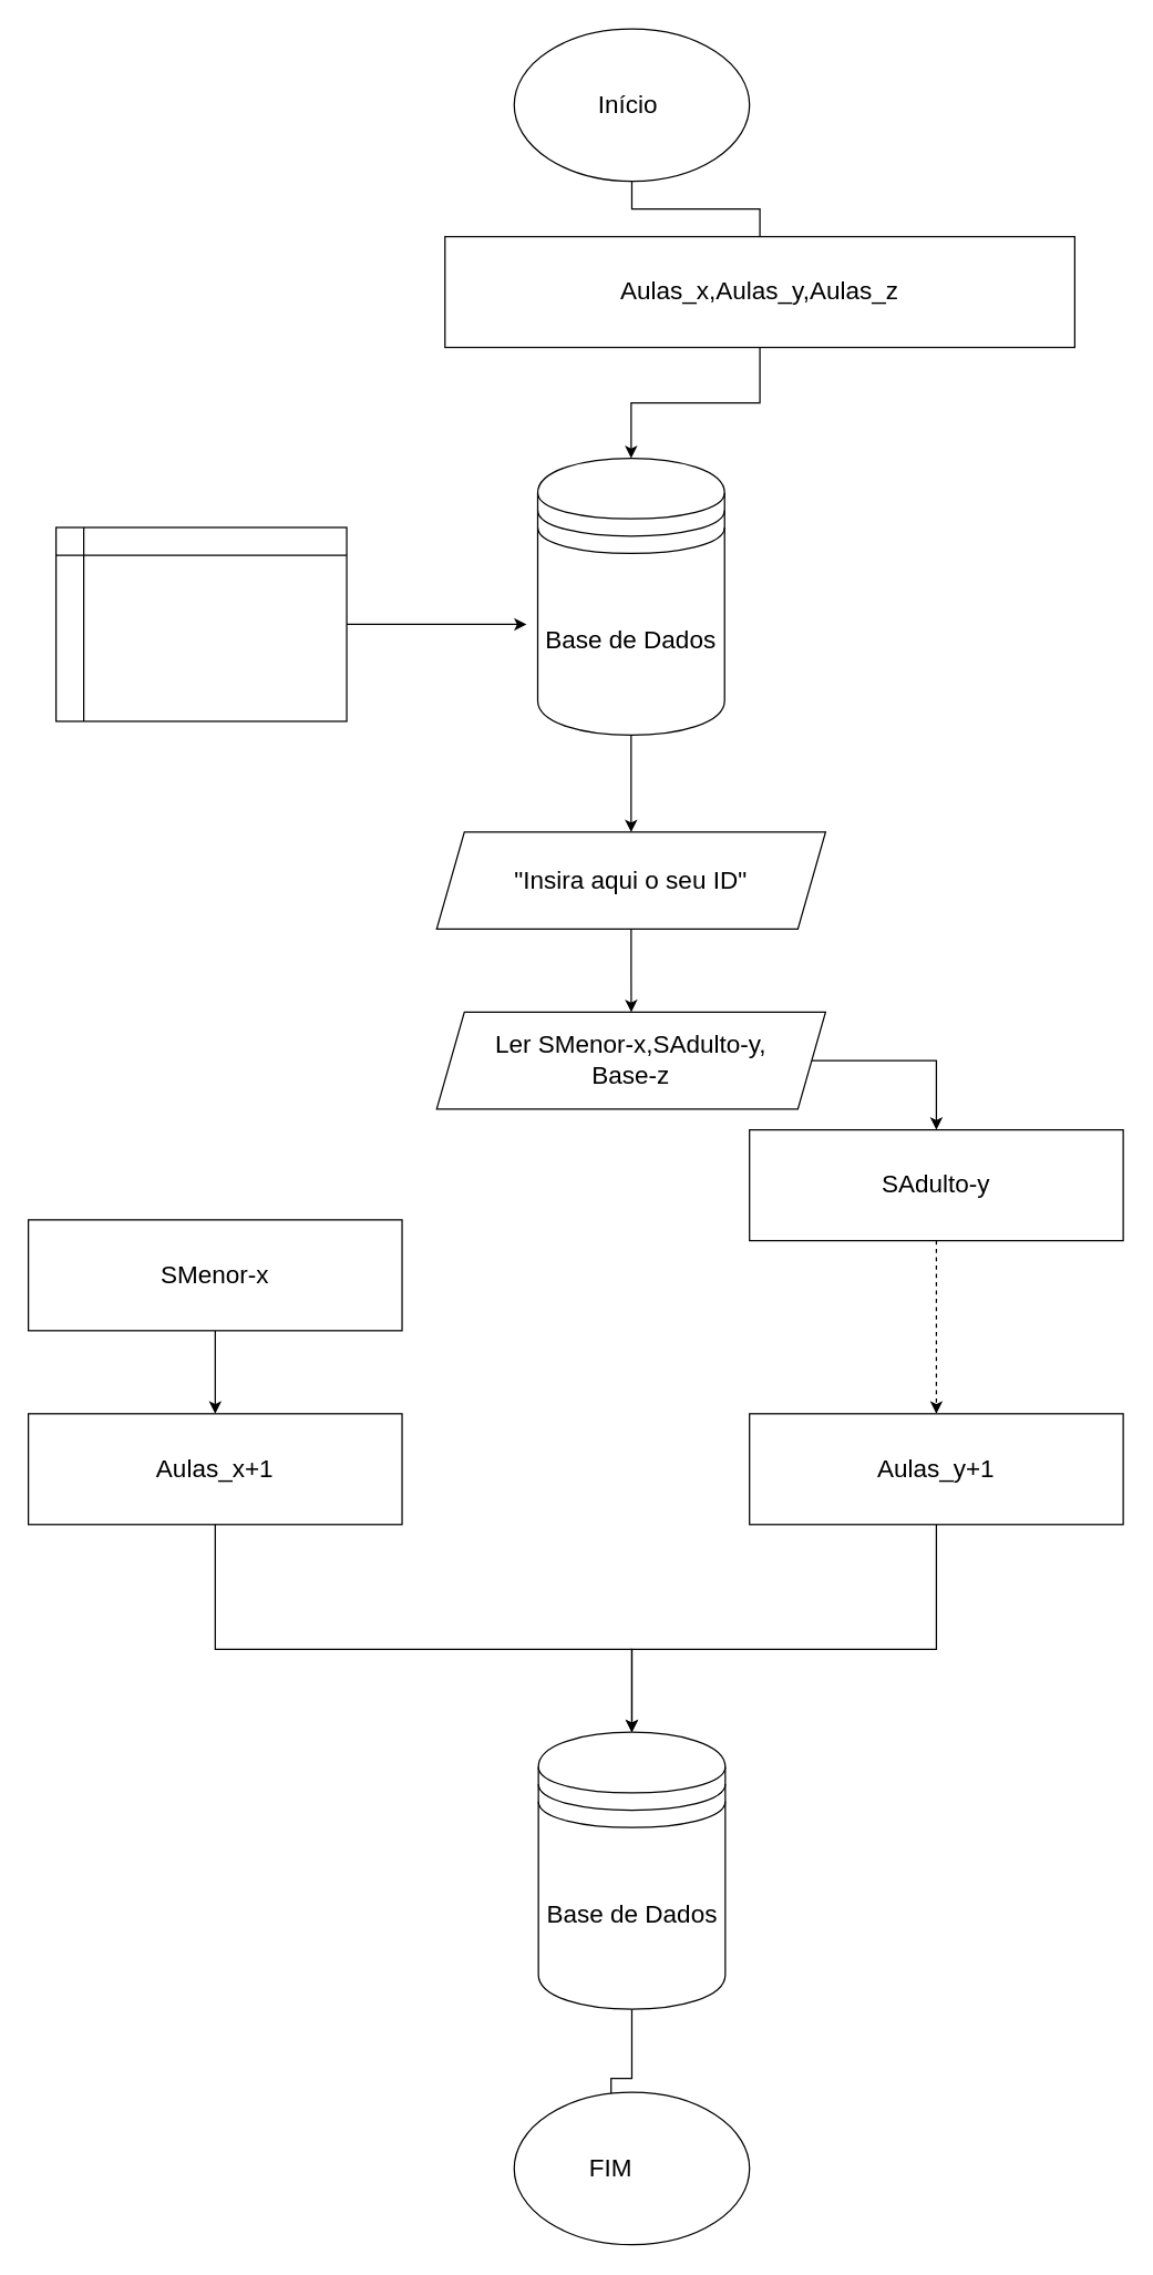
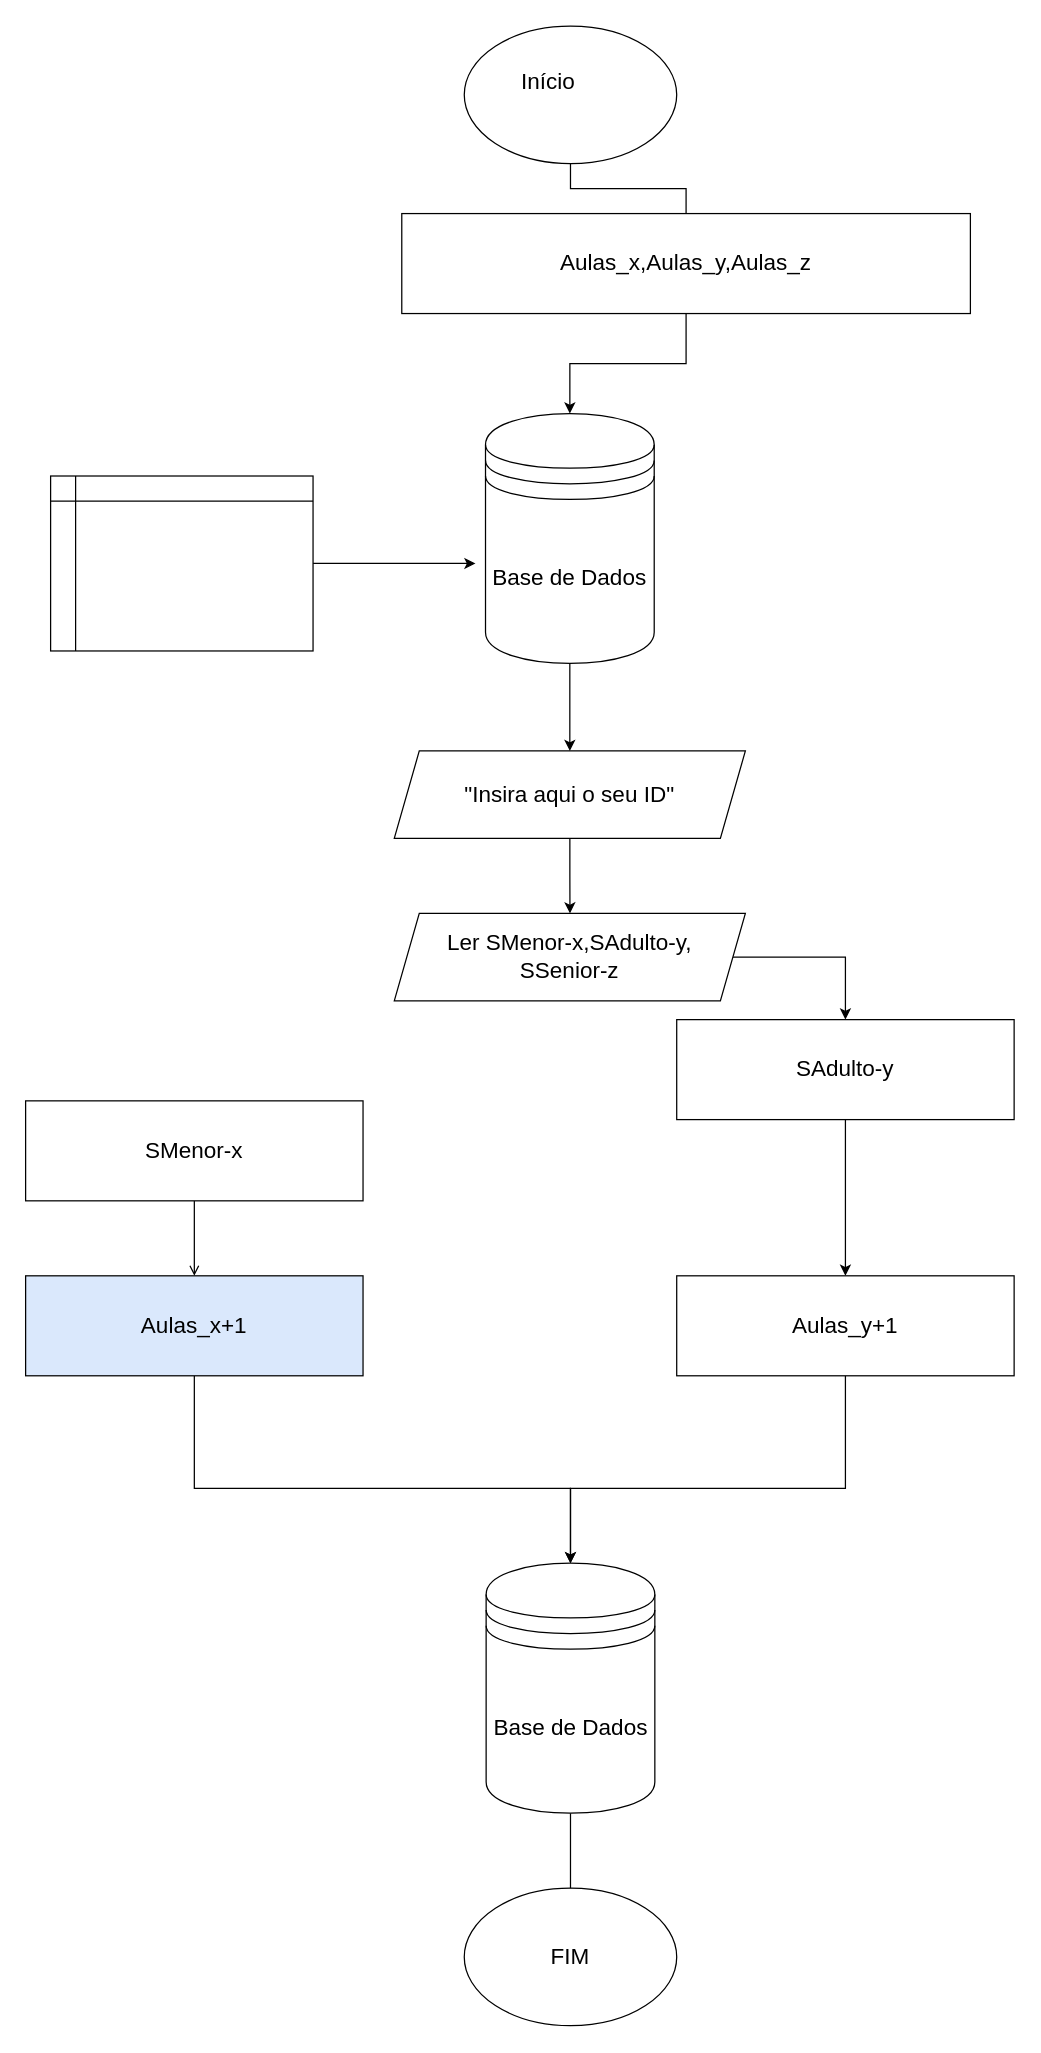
  <mxCell id="0" />
  <mxCell id="1" parent="0" />
  <mxCell id="2" style="edgeStyle=orthogonalEdgeStyle;rounded=0;orthogonalLoop=1;jettySize=auto;html=1;startArrow=none;" parent="1" source="17" target="6" edge="1"><mxGeometry relative="1" as="geometry" /></mxCell>
  <mxCell id="3" value="" style="ellipse;whiteSpace=wrap;html=1;" parent="1" vertex="1"><mxGeometry x="371" y="20" width="170" height="110" as="geometry" /></mxCell>
- <mxCell id="4" value="&lt;span style=&quot;font-size: 18px&quot;&gt;Início&amp;nbsp;&lt;/span&gt;" style="text;html=1;strokeColor=none;fillColor=none;align=center;verticalAlign=middle;whiteSpace=wrap;rounded=0;" parent="1" vertex="1"><mxGeometry x="426" y="60" width="60" height="30" as="geometry" /></mxCell>
+ <mxCell id="4" value="&lt;span style=&quot;font-size: 18px&quot;&gt;Início&amp;nbsp;&lt;/span&gt;" style="text;html=1;strokeColor=none;fillColor=none;align=center;verticalAlign=middle;whiteSpace=wrap;rounded=0;" parent="1" vertex="1"><mxGeometry x="411" y="50" width="60" height="30" as="geometry" /></mxCell>
  <mxCell id="5" style="edgeStyle=orthogonalEdgeStyle;rounded=0;orthogonalLoop=1;jettySize=auto;html=1;entryX=0.5;entryY=0;entryDx=0;entryDy=0;fontSize=18;" parent="1" source="6" target="8" edge="1"><mxGeometry relative="1" as="geometry" /></mxCell>
  <mxCell id="6" value="Base de Dados" style="shape=datastore;whiteSpace=wrap;html=1;fontSize=18;" parent="1" vertex="1"><mxGeometry x="388" y="330" width="135" height="200" as="geometry" /></mxCell>
  <mxCell id="7" value="" style="edgeStyle=orthogonalEdgeStyle;rounded=0;orthogonalLoop=1;jettySize=auto;html=1;fontSize=18;" parent="1" source="8" edge="1"><mxGeometry relative="1" as="geometry"><mxPoint x="455.571" y="730" as="targetPoint" /></mxGeometry></mxCell>
  <mxCell id="8" value="&quot;Insira aqui o seu ID&quot;" style="shape=parallelogram;perimeter=parallelogramPerimeter;whiteSpace=wrap;html=1;fixedSize=1;fontSize=18;" parent="1" vertex="1"><mxGeometry x="315" y="600" width="280.94" height="70" as="geometry" /></mxCell>
  <mxCell id="9" style="edgeStyle=orthogonalEdgeStyle;rounded=0;orthogonalLoop=1;jettySize=auto;html=1;fontSize=18;" parent="1" source="10" edge="1"><mxGeometry relative="1" as="geometry"><mxPoint x="380" y="450" as="targetPoint" /></mxGeometry></mxCell>
  <mxCell id="10" value="" style="shape=internalStorage;whiteSpace=wrap;html=1;backgroundOutline=1;" parent="1" vertex="1"><mxGeometry x="40" y="380" width="210" height="140" as="geometry" /></mxCell>
  <mxCell id="11" value="" style="edgeStyle=orthogonalEdgeStyle;rounded=0;orthogonalLoop=1;jettySize=auto;html=1;" edge="1" parent="1" source="12" target="20"><mxGeometry relative="1" as="geometry"><Array as="points"><mxPoint x="676" y="765" /></Array></mxGeometry></mxCell>
- <mxCell id="12" value="Ler SMenor-x,SAdulto-y,&lt;br&gt;Base-z" style="shape=parallelogram;perimeter=parallelogramPerimeter;whiteSpace=wrap;html=1;fixedSize=1;fontSize=18;" parent="1" vertex="1"><mxGeometry x="315" y="730" width="280.94" height="70" as="geometry" /></mxCell>
+ <mxCell id="12" value="Ler SMenor-x,SAdulto-y,&lt;br&gt;SSenior-z" style="shape=parallelogram;perimeter=parallelogramPerimeter;whiteSpace=wrap;html=1;fixedSize=1;fontSize=18;" parent="1" vertex="1"><mxGeometry x="315" y="730" width="280.94" height="70" as="geometry" /></mxCell>
  <mxCell id="13" value="" style="edgeStyle=orthogonalEdgeStyle;rounded=0;orthogonalLoop=1;jettySize=auto;html=1;fontSize=18;" parent="1" source="14" target="16" edge="1"><mxGeometry relative="1" as="geometry" /></mxCell>
  <mxCell id="14" value="Base de Dados" style="shape=datastore;whiteSpace=wrap;html=1;fontSize=18;" parent="1" vertex="1"><mxGeometry x="388.5" y="1250" width="135" height="200" as="geometry" /></mxCell>
  <mxCell id="15" value="" style="ellipse;whiteSpace=wrap;html=1;" parent="1" vertex="1"><mxGeometry x="371" y="1510" width="170" height="110" as="geometry" /></mxCell>
- <mxCell id="16" value="&lt;span style=&quot;font-size: 18px&quot;&gt;FIM&lt;/span&gt;" style="text;html=1;strokeColor=none;fillColor=none;align=center;verticalAlign=middle;whiteSpace=wrap;rounded=0;" parent="1" vertex="1"><mxGeometry x="411" y="1550" width="60" height="30" as="geometry" /></mxCell>
+ <mxCell id="16" value="&lt;span style=&quot;font-size: 18px&quot;&gt;FIM&lt;/span&gt;" style="text;html=1;strokeColor=none;fillColor=none;align=center;verticalAlign=middle;whiteSpace=wrap;rounded=0;" parent="1" vertex="1"><mxGeometry x="426" y="1550" width="60" height="30" as="geometry" /></mxCell>
  <mxCell id="17" value="&lt;span style=&quot;font-size: 18px&quot;&gt;Aulas_x,Aulas_y,Aulas_z&lt;/span&gt;" style="rounded=0;whiteSpace=wrap;html=1;" vertex="1" parent="1"><mxGeometry x="321" y="170" width="455" height="80" as="geometry" /></mxCell>
  <mxCell id="18" value="" style="edgeStyle=orthogonalEdgeStyle;rounded=0;orthogonalLoop=1;jettySize=auto;html=1;endArrow=none;" edge="1" parent="1" source="3" target="17"><mxGeometry relative="1" as="geometry"><mxPoint x="456" y="130" as="sourcePoint" /><mxPoint x="455.5" y="330" as="targetPoint" /></mxGeometry></mxCell>
- <mxCell id="19" value="" style="edgeStyle=orthogonalEdgeStyle;rounded=0;orthogonalLoop=1;jettySize=auto;html=1;dashed=1;" edge="1" parent="1" source="20" target="26"><mxGeometry relative="1" as="geometry" /></mxCell>
+ <mxCell id="19" value="" style="edgeStyle=orthogonalEdgeStyle;rounded=0;orthogonalLoop=1;jettySize=auto;html=1;" edge="1" parent="1" source="20" target="26"><mxGeometry relative="1" as="geometry" /></mxCell>
  <mxCell id="20" value="&lt;span style=&quot;font-size: 18px&quot;&gt;SAdulto-y&lt;/span&gt;" style="rounded=0;whiteSpace=wrap;html=1;" vertex="1" parent="1"><mxGeometry x="541" y="815" width="270" height="80" as="geometry" /></mxCell>
- <mxCell id="21" value="" style="edgeStyle=orthogonalEdgeStyle;rounded=0;orthogonalLoop=1;jettySize=auto;html=1;" edge="1" parent="1" source="22" target="24"><mxGeometry relative="1" as="geometry" /></mxCell>
+ <mxCell id="21" value="" style="edgeStyle=orthogonalEdgeStyle;rounded=0;orthogonalLoop=1;jettySize=auto;html=1;endArrow=open;" edge="1" parent="1" source="22" target="24"><mxGeometry relative="1" as="geometry" /></mxCell>
  <mxCell id="22" value="&lt;span style=&quot;font-size: 18px&quot;&gt;SMenor-x&lt;/span&gt;" style="rounded=0;whiteSpace=wrap;html=1;" vertex="1" parent="1"><mxGeometry x="20" y="880" width="270" height="80" as="geometry" /></mxCell>
  <mxCell id="23" style="edgeStyle=orthogonalEdgeStyle;rounded=0;orthogonalLoop=1;jettySize=auto;html=1;" edge="1" parent="1" source="24" target="14"><mxGeometry relative="1" as="geometry"><Array as="points"><mxPoint x="155" y="1190" /><mxPoint x="456" y="1190" /></Array></mxGeometry></mxCell>
- <mxCell id="24" value="&lt;span style=&quot;font-size: 18px&quot;&gt;Aulas_x+1&lt;/span&gt;" style="rounded=0;whiteSpace=wrap;html=1;" vertex="1" parent="1"><mxGeometry x="20" y="1020" width="270" height="80" as="geometry" /></mxCell>
+ <mxCell id="24" value="&lt;span style=&quot;font-size: 18px&quot;&gt;Aulas_x+1&lt;/span&gt;" style="rounded=0;whiteSpace=wrap;html=1;fillColor=#dae8fc;" vertex="1" parent="1"><mxGeometry x="20" y="1020" width="270" height="80" as="geometry" /></mxCell>
  <mxCell id="25" style="edgeStyle=orthogonalEdgeStyle;rounded=0;orthogonalLoop=1;jettySize=auto;html=1;" edge="1" parent="1" source="26" target="14"><mxGeometry relative="1" as="geometry"><Array as="points"><mxPoint x="676" y="1190" /><mxPoint x="456" y="1190" /></Array></mxGeometry></mxCell>
  <mxCell id="26" value="&lt;span style=&quot;font-size: 18px&quot;&gt;Aulas_y+1&lt;/span&gt;" style="rounded=0;whiteSpace=wrap;html=1;" vertex="1" parent="1"><mxGeometry x="541" y="1020" width="270" height="80" as="geometry" /></mxCell>
